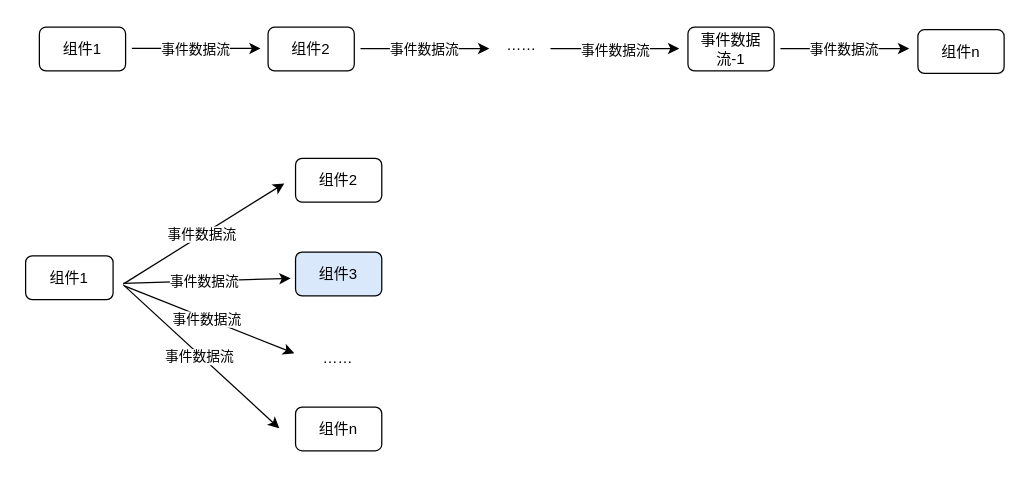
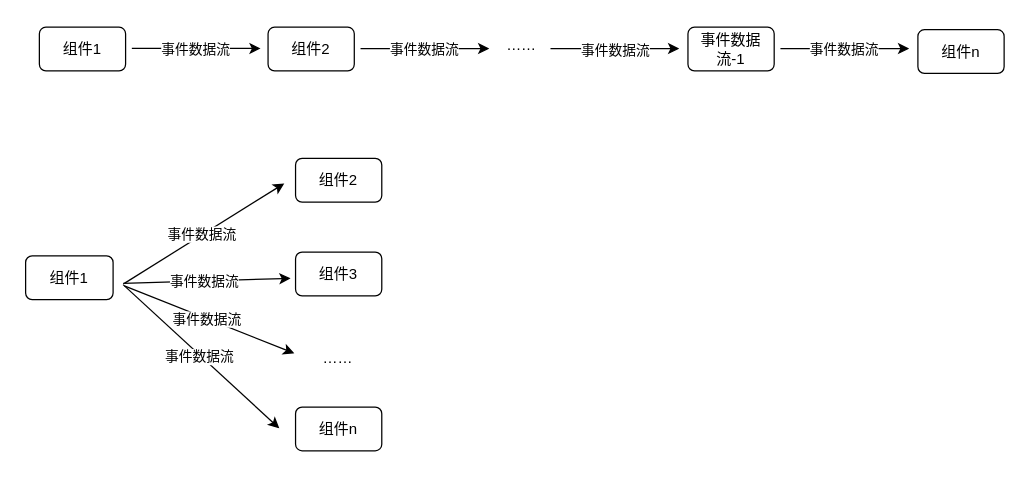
  <mxCell id="0" />
  <mxCell id="1" parent="0" />
  <mxCell id="2" value="组件1" style="rounded=1;whiteSpace=wrap;html=1;" parent="1" vertex="1"><mxGeometry x="31" y="21" width="69" height="35" as="geometry" /></mxCell>
  <mxCell id="3" value="组件2" style="rounded=1;whiteSpace=wrap;html=1;" parent="1" vertex="1"><mxGeometry x="236" y="126" width="69" height="35" as="geometry" /></mxCell>
  <mxCell id="4" value="组件2" style="rounded=1;whiteSpace=wrap;html=1;" parent="1" vertex="1"><mxGeometry x="214" y="21" width="69" height="35" as="geometry" /></mxCell>
  <mxCell id="5" value="组件1" style="rounded=1;whiteSpace=wrap;html=1;" parent="1" vertex="1"><mxGeometry x="20" y="204" width="70" height="35" as="geometry" /></mxCell>
  <mxCell id="6" value="组件n" style="rounded=1;whiteSpace=wrap;html=1;" parent="1" vertex="1"><mxGeometry x="734" y="23" width="69" height="35" as="geometry" /></mxCell>
  <mxCell id="7" value="事件数据流-1" style="rounded=1;whiteSpace=wrap;html=1;" parent="1" vertex="1"><mxGeometry x="550" y="21" width="69" height="35" as="geometry" /></mxCell>
  <mxCell id="8" value="……" style="text;html=1;strokeColor=none;fillColor=none;align=center;verticalAlign=middle;whiteSpace=wrap;rounded=0;" parent="1" vertex="1"><mxGeometry x="387" y="20.5" width="60" height="30" as="geometry" /></mxCell>
- <mxCell id="9" value="组件3" style="rounded=1;whiteSpace=wrap;html=1;fillColor=#dae8fc;" parent="1" vertex="1"><mxGeometry x="236" y="201" width="69" height="35" as="geometry" /></mxCell>
+ <mxCell id="9" value="组件3" style="rounded=1;whiteSpace=wrap;html=1;" parent="1" vertex="1"><mxGeometry x="236" y="201" width="69" height="35" as="geometry" /></mxCell>
  <mxCell id="10" value="组件n" style="rounded=1;whiteSpace=wrap;html=1;" parent="1" vertex="1"><mxGeometry x="236" y="325" width="69" height="35" as="geometry" /></mxCell>
  <mxCell id="11" value="" style="endArrow=classic;html=1;rounded=0;" edge="1" parent="1"><mxGeometry relative="1" as="geometry"><mxPoint x="105" y="38" as="sourcePoint" /><mxPoint x="208" y="38" as="targetPoint" /></mxGeometry></mxCell>
  <mxCell id="12" value="事件数据流" style="edgeLabel;resizable=0;html=1;align=center;verticalAlign=middle;" connectable="0" vertex="1" parent="11"><mxGeometry relative="1" as="geometry"><mxPoint x="-2" as="offset" /></mxGeometry></mxCell>
  <mxCell id="13" value="" style="endArrow=classic;html=1;rounded=0;" edge="1" parent="1"><mxGeometry relative="1" as="geometry"><mxPoint x="288" y="38.14" as="sourcePoint" /><mxPoint x="391" y="38.14" as="targetPoint" /></mxGeometry></mxCell>
  <mxCell id="14" value="事件数据流" style="edgeLabel;resizable=0;html=1;align=center;verticalAlign=middle;" connectable="0" vertex="1" parent="13"><mxGeometry relative="1" as="geometry"><mxPoint x="-2" as="offset" /></mxGeometry></mxCell>
  <mxCell id="15" value="" style="endArrow=classic;html=1;rounded=0;" edge="1" parent="1"><mxGeometry relative="1" as="geometry"><mxPoint x="440" y="38.14" as="sourcePoint" /><mxPoint x="543" y="38.14" as="targetPoint" /></mxGeometry></mxCell>
  <mxCell id="16" value="事件数据流" style="edgeLabel;resizable=0;html=1;align=center;verticalAlign=middle;" connectable="0" vertex="1" parent="15"><mxGeometry relative="1" as="geometry"><mxPoint x="-1" y="1" as="offset" /></mxGeometry></mxCell>
  <mxCell id="17" value="" style="endArrow=classic;html=1;rounded=0;" edge="1" parent="1"><mxGeometry relative="1" as="geometry"><mxPoint x="624" y="38.14" as="sourcePoint" /><mxPoint x="727" y="38.14" as="targetPoint" /></mxGeometry></mxCell>
  <mxCell id="18" value="事件数据流" style="edgeLabel;resizable=0;html=1;align=center;verticalAlign=middle;" connectable="0" vertex="1" parent="17"><mxGeometry relative="1" as="geometry"><mxPoint x="-2" as="offset" /></mxGeometry></mxCell>
  <mxCell id="19" value="" style="endArrow=classic;html=1;rounded=0;" edge="1" parent="1"><mxGeometry relative="1" as="geometry"><mxPoint x="99" y="226" as="sourcePoint" /><mxPoint x="227" y="146" as="targetPoint" /></mxGeometry></mxCell>
  <mxCell id="20" value="事件数据流" style="edgeLabel;resizable=0;html=1;align=center;verticalAlign=middle;" connectable="0" vertex="1" parent="19"><mxGeometry relative="1" as="geometry"><mxPoint x="-2" as="offset" /></mxGeometry></mxCell>
  <mxCell id="21" value="" style="endArrow=classic;html=1;rounded=0;" edge="1" parent="1"><mxGeometry relative="1" as="geometry"><mxPoint x="98" y="226" as="sourcePoint" /><mxPoint x="232" y="222" as="targetPoint" /></mxGeometry></mxCell>
  <mxCell id="22" value="事件数据流" style="edgeLabel;resizable=0;html=1;align=center;verticalAlign=middle;" connectable="0" vertex="1" parent="21"><mxGeometry relative="1" as="geometry"><mxPoint x="-2" as="offset" /></mxGeometry></mxCell>
  <mxCell id="23" value="" style="endArrow=classic;html=1;rounded=0;" edge="1" parent="1"><mxGeometry relative="1" as="geometry"><mxPoint x="98" y="227" as="sourcePoint" /><mxPoint x="223" y="342" as="targetPoint" /></mxGeometry></mxCell>
  <mxCell id="24" value="事件数据流" style="edgeLabel;resizable=0;html=1;align=center;verticalAlign=middle;" connectable="0" vertex="1" parent="23"><mxGeometry relative="1" as="geometry"><mxPoint x="-2" as="offset" /></mxGeometry></mxCell>
  <mxCell id="25" value="" style="endArrow=classic;html=1;rounded=0;" edge="1" parent="1"><mxGeometry relative="1" as="geometry"><mxPoint x="99" y="228" as="sourcePoint" /><mxPoint x="235" y="282" as="targetPoint" /></mxGeometry></mxCell>
  <mxCell id="26" value="事件数据流" style="edgeLabel;resizable=0;html=1;align=center;verticalAlign=middle;" connectable="0" vertex="1" parent="25"><mxGeometry relative="1" as="geometry"><mxPoint x="-2" as="offset" /></mxGeometry></mxCell>
  <mxCell id="27" value="……" style="text;html=1;strokeColor=none;fillColor=none;align=center;verticalAlign=middle;whiteSpace=wrap;rounded=0;" vertex="1" parent="1"><mxGeometry x="239.5" y="271" width="60" height="30" as="geometry" /></mxCell>
